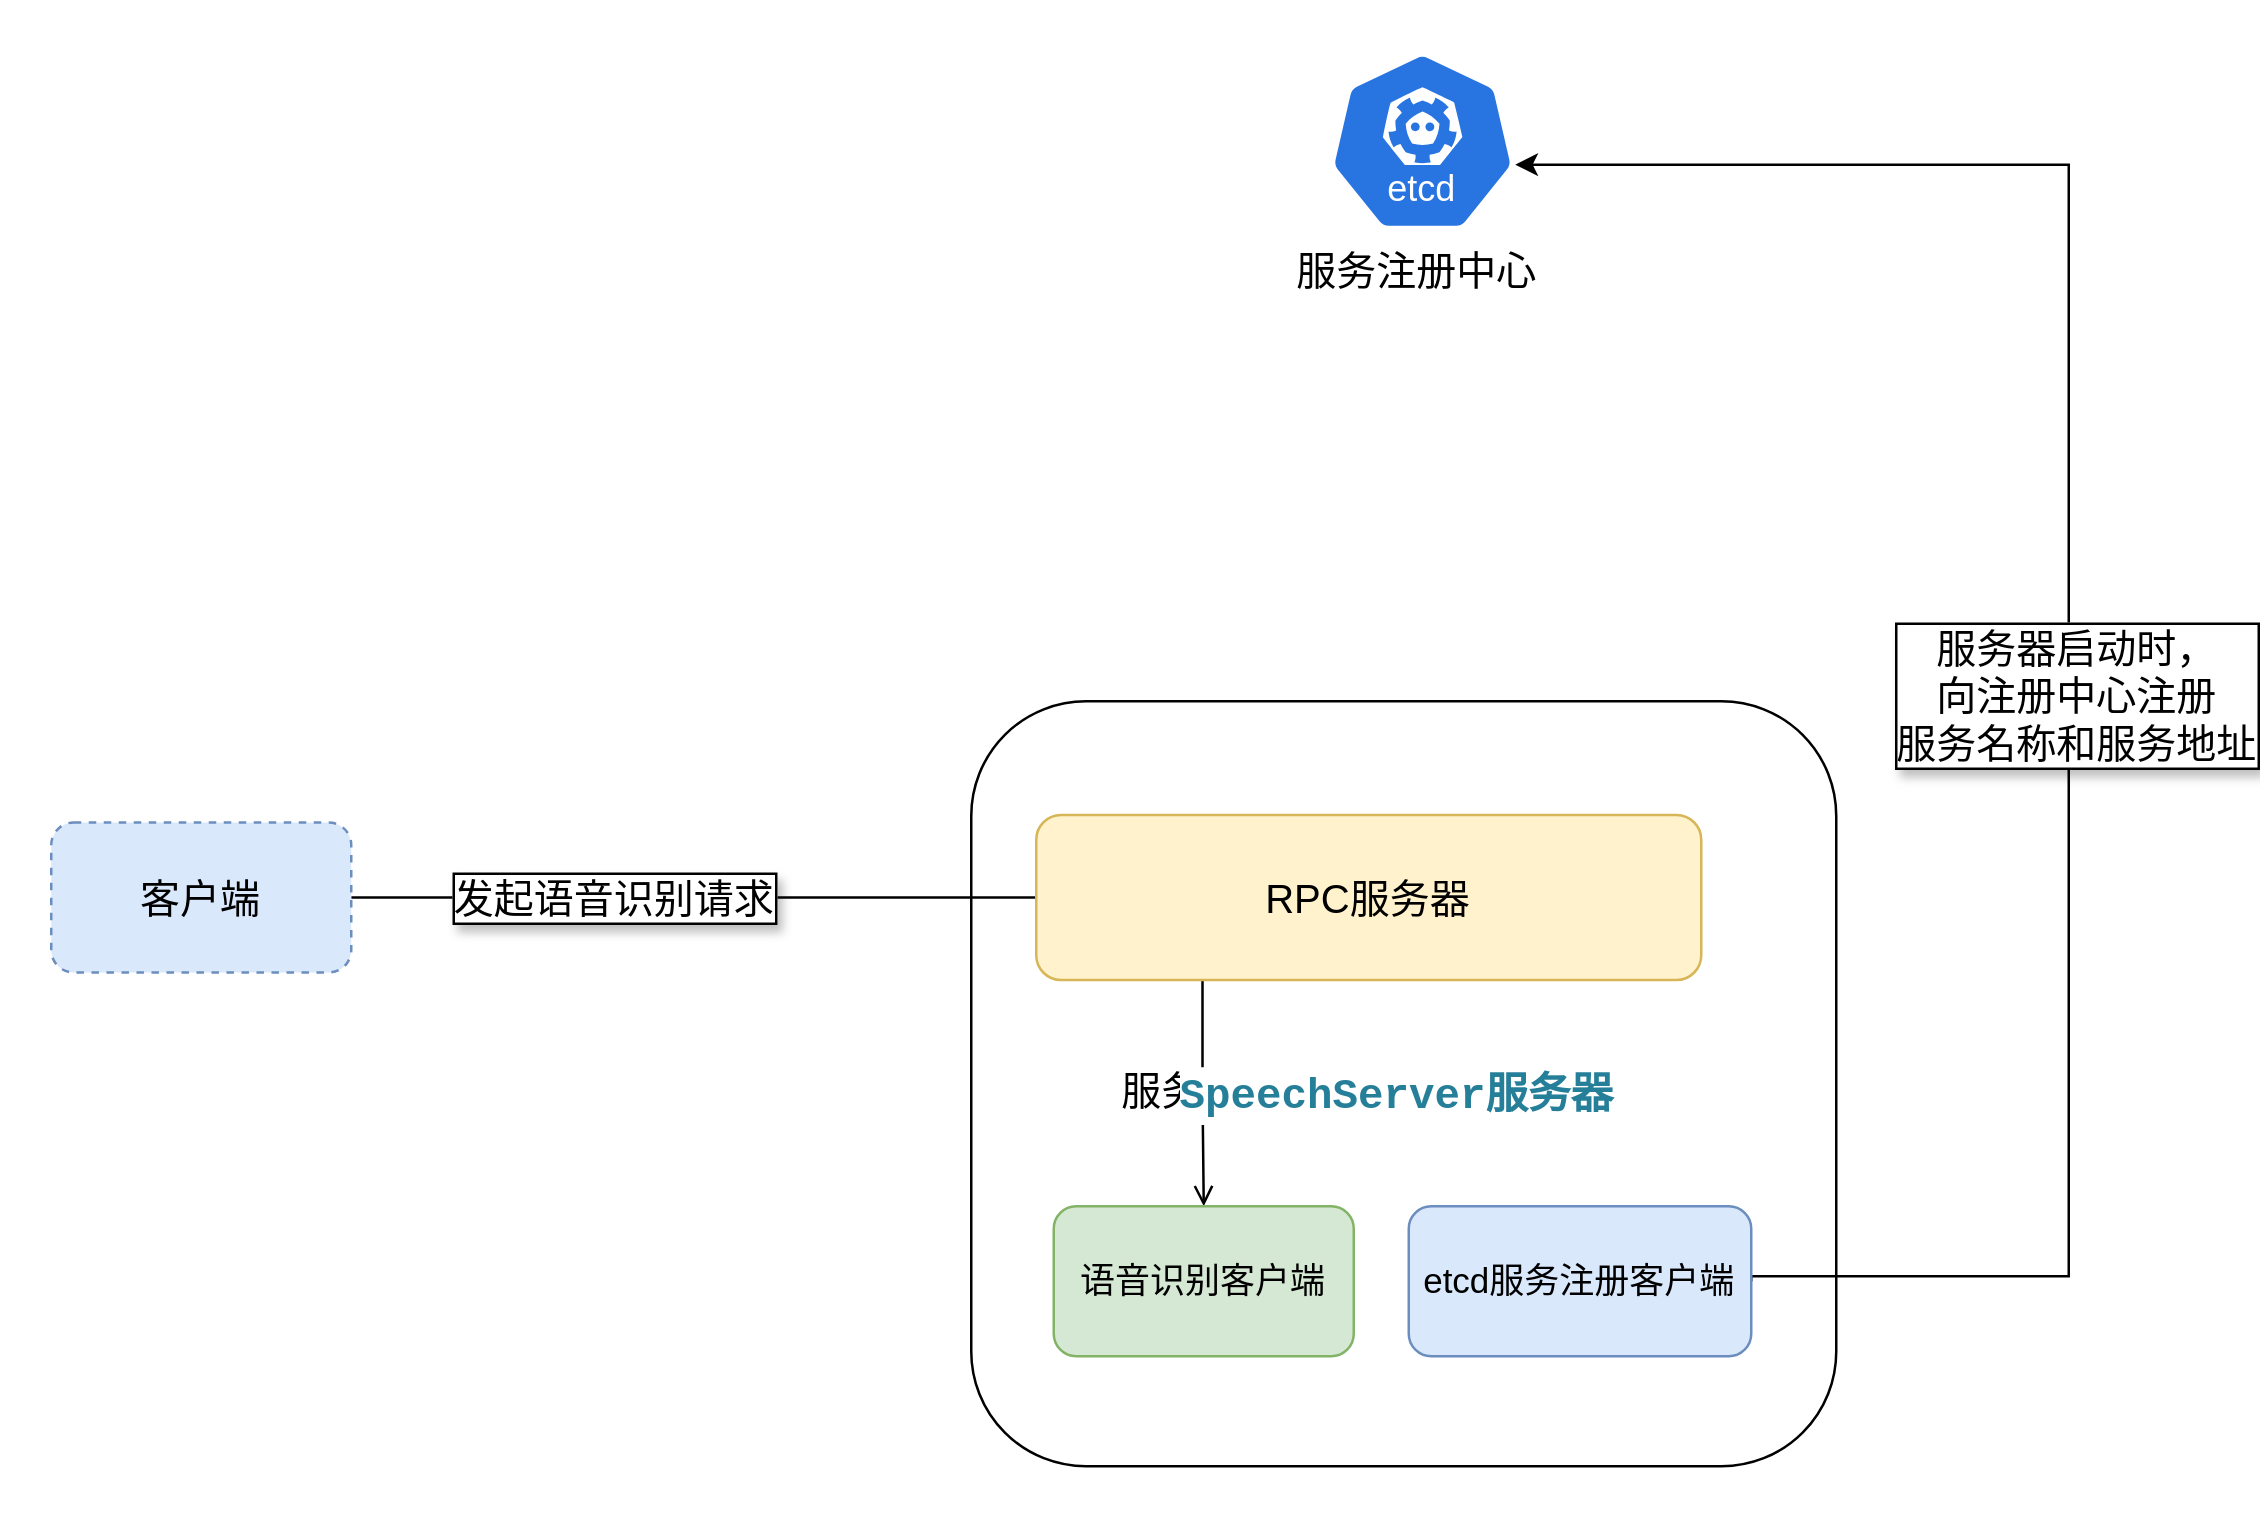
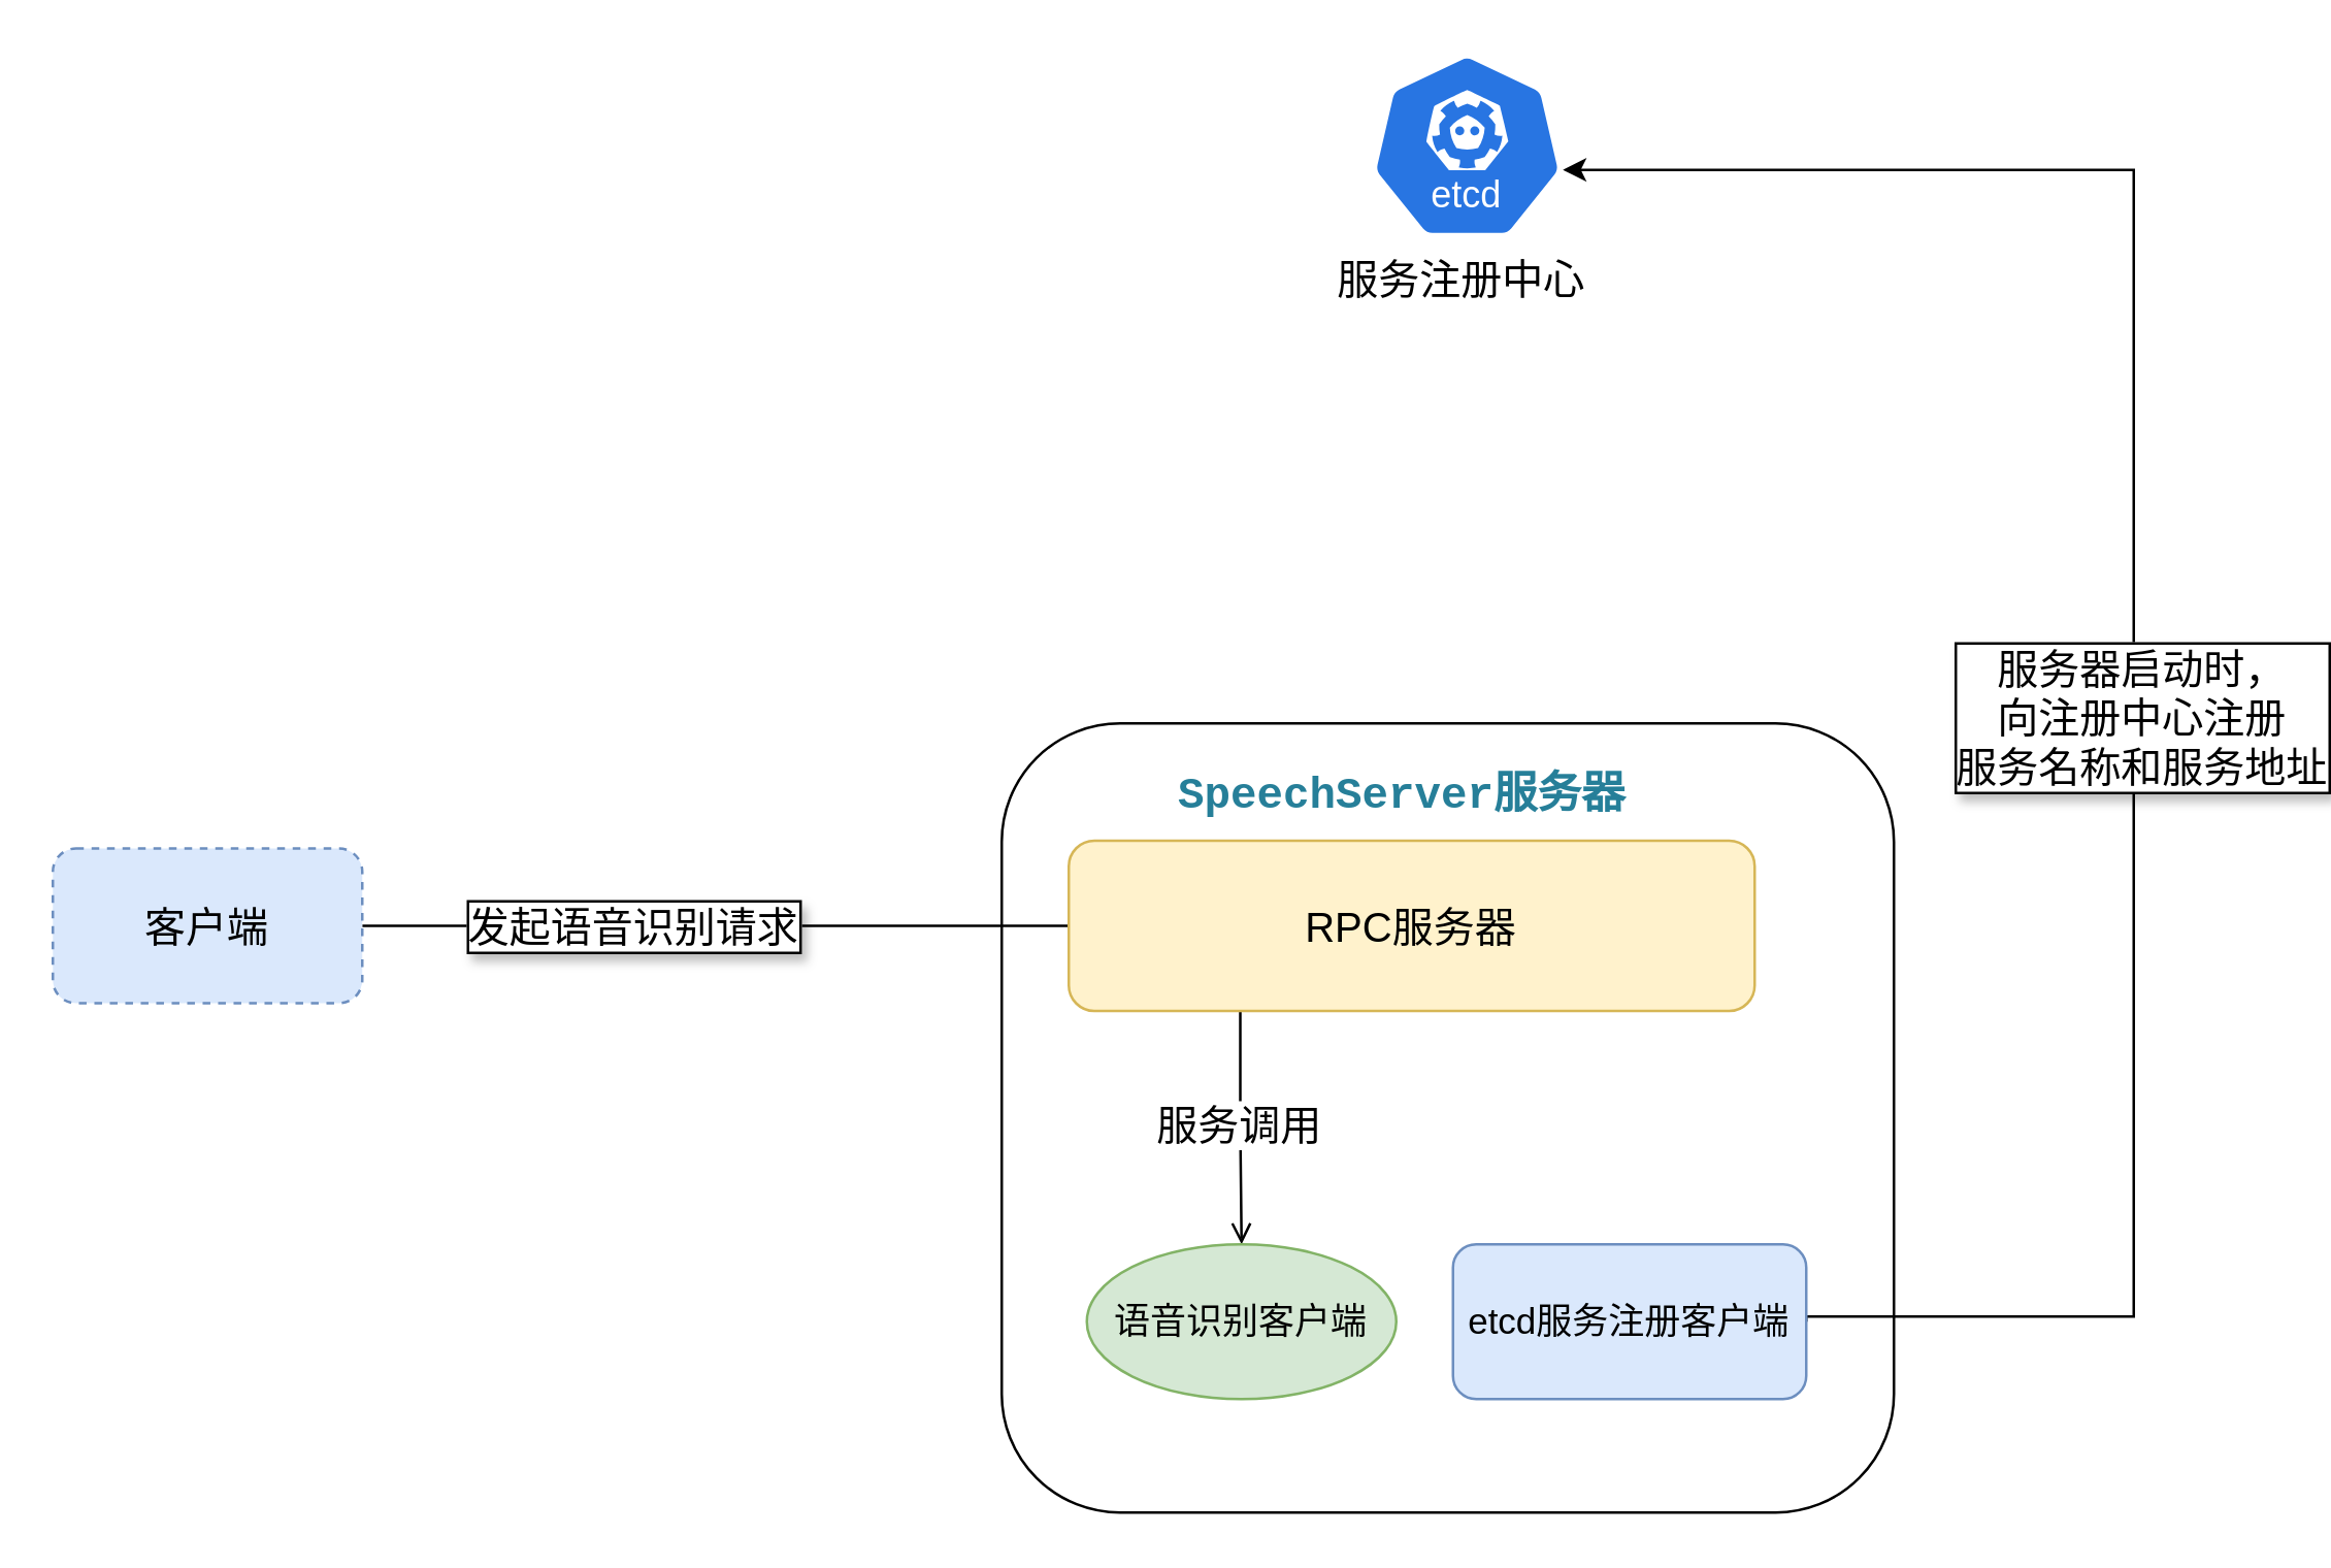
  <mxCell id="0" />
  <mxCell id="1" parent="0" />
  <mxCell id="2" value="" style="rounded=1;whiteSpace=wrap;html=1;comic=0;align=center;verticalAlign=middle;fontFamily=Helvetica;fontSize=16;container=0;" vertex="1" parent="1"><mxGeometry x="388" y="280" width="346" height="306" as="geometry" /></mxCell>
  <mxCell id="3" style="edgeStyle=orthogonalEdgeStyle;rounded=0;orthogonalLoop=1;jettySize=auto;html=1;exitX=1;exitY=0.5;exitDx=0;exitDy=0;entryX=0;entryY=0.5;entryDx=0;entryDy=0;fontFamily=Helvetica;fontSize=16;fontColor=default;endArrow=none;" edge="1" parent="1" source="5" target="13"><mxGeometry relative="1" as="geometry" /></mxCell>
  <mxCell id="4" value="发起语音识别请求" style="edgeLabel;html=1;align=center;verticalAlign=middle;resizable=0;points=[];rounded=1;comic=0;strokeColor=#d6b656;fontFamily=Helvetica;fontSize=16;fontColor=default;fillColor=#fff2cc;labelBorderColor=default;textShadow=1;" vertex="1" connectable="0" parent="3"><mxGeometry x="-0.362" y="2" relative="1" as="geometry"><mxPoint x="17" y="2" as="offset" /></mxGeometry></mxCell>
  <mxCell id="5" value="&lt;font style=&quot;font-size: 16px;&quot;&gt;客户端&lt;/font&gt;" style="rounded=1;whiteSpace=wrap;html=1;fillColor=#dae8fc;strokeColor=#6c8ebf;comic=0;dashed=1;" vertex="1" parent="1"><mxGeometry x="20" y="328.5" width="120" height="60" as="geometry" /></mxCell>
  <mxCell id="6" style="edgeStyle=orthogonalEdgeStyle;rounded=0;orthogonalLoop=1;jettySize=auto;html=1;exitX=1;exitY=0.5;exitDx=0;exitDy=0;entryX=0.995;entryY=0.63;entryDx=0;entryDy=0;entryPerimeter=0;fontFamily=Helvetica;fontSize=16;fontColor=default;" edge="1" parent="1" source="15" target="9"><mxGeometry relative="1" as="geometry"><Array as="points"><mxPoint x="827" y="510" /><mxPoint x="827" y="65" /></Array></mxGeometry></mxCell>
  <mxCell id="7" value="服务器启动时，&lt;div&gt;向注册中心注册&lt;/div&gt;&lt;div&gt;服务名称和服务地址&lt;/div&gt;" style="edgeLabel;html=1;align=center;verticalAlign=middle;resizable=0;points=[];rounded=1;comic=0;strokeColor=#d6b656;fontFamily=Helvetica;fontSize=16;fontColor=default;fillColor=#fff2cc;container=0;fixDash=0;perimeter=rectanglePerimeter;labelBorderColor=default;textShadow=1;" vertex="1" connectable="0" parent="6"><mxGeometry x="-0.089" y="-2" relative="1" as="geometry"><mxPoint as="offset" /></mxGeometry></mxCell>
  <mxCell id="8" value="" style="group" vertex="1" connectable="0" parent="1"><mxGeometry x="509" y="20" width="114" height="103" as="geometry" /></mxCell>
  <mxCell id="9" value="" style="aspect=fixed;sketch=0;html=1;dashed=0;whitespace=wrap;verticalLabelPosition=bottom;verticalAlign=top;fillColor=#2875E2;strokeColor=#ffffff;points=[[0.005,0.63,0],[0.1,0.2,0],[0.9,0.2,0],[0.5,0,0],[0.995,0.63,0],[0.72,0.99,0],[0.5,1,0],[0.28,0.99,0]];shape=mxgraph.kubernetes.icon2;kubernetesLabel=1;prIcon=etcd;rounded=1;comic=0;align=center;fontFamily=Helvetica;fontSize=16;fontColor=default;" vertex="1" parent="8"><mxGeometry x="22" width="75" height="72" as="geometry" /></mxCell>
  <mxCell id="10" value="服务注册中心" style="text;html=1;align=center;verticalAlign=middle;resizable=0;points=[];autosize=1;strokeColor=none;fillColor=none;fontFamily=Helvetica;fontSize=16;fontColor=default;" vertex="1" parent="8"><mxGeometry y="72" width="114" height="31" as="geometry" /></mxCell>
  <mxCell id="11" style="edgeStyle=orthogonalEdgeStyle;rounded=0;orthogonalLoop=1;jettySize=auto;html=1;exitX=0.25;exitY=1;exitDx=0;exitDy=0;fontFamily=Helvetica;fontSize=16;fontColor=default;endArrow=open;" edge="1" parent="1" source="13" target="14"><mxGeometry relative="1" as="geometry" /></mxCell>
  <mxCell id="12" value="服务调用" style="edgeLabel;html=1;align=center;verticalAlign=middle;resizable=0;points=[];rounded=1;comic=0;strokeColor=#d6b656;fontFamily=Helvetica;fontSize=16;fontColor=default;fillColor=#fff2cc;" vertex="1" connectable="0" parent="11"><mxGeometry x="-0.033" y="-1" relative="1" as="geometry"><mxPoint as="offset" /></mxGeometry></mxCell>
  <mxCell id="13" value="RPC服务器" style="rounded=1;whiteSpace=wrap;html=1;comic=0;strokeColor=#d6b656;align=center;verticalAlign=middle;fontFamily=Helvetica;fontSize=16;fontColor=default;fillColor=#fff2cc;container=0;" vertex="1" parent="1"><mxGeometry x="414" y="325.5" width="266" height="66" as="geometry" /></mxCell>
- <mxCell id="14" value="语音识别客户端" style="rounded=1;whiteSpace=wrap;html=1;comic=0;strokeColor=#82b366;align=center;verticalAlign=middle;fontFamily=Helvetica;fontSize=14;fillColor=#d5e8d4;container=0;" vertex="1" parent="1"><mxGeometry x="421" y="482" width="120" height="60" as="geometry" /></mxCell>
+ <mxCell id="14" value="语音识别客户端" style="ellipse;whiteSpace=wrap;html=1;comic=0;strokeColor=#82b366;align=center;verticalAlign=middle;fontFamily=Helvetica;fontSize=14;fillColor=#d5e8d4;container=0;" vertex="1" parent="1"><mxGeometry x="421" y="482" width="120" height="60" as="geometry" /></mxCell>
  <mxCell id="15" value="etcd服务注册客户端" style="rounded=1;whiteSpace=wrap;html=1;comic=0;strokeColor=#6c8ebf;align=center;verticalAlign=middle;fontFamily=Helvetica;fontSize=14;fillColor=#dae8fc;container=0;" vertex="1" parent="1"><mxGeometry x="563" y="482" width="137" height="60" as="geometry" /></mxCell>
- <mxCell id="16" value="&lt;div style=&quot;background-color: rgb(255, 255, 255); font-family: Consolas, &amp;quot;Courier New&amp;quot;, monospace; font-size: 17px; line-height: 23px; white-space-collapse: preserve;&quot;&gt;&lt;span style=&quot;color: #267f99;&quot;&gt;SpeechServer服务器&lt;/span&gt;&lt;/div&gt;" style="text;html=1;align=center;verticalAlign=middle;resizable=0;points=[];autosize=1;strokeColor=none;fillColor=none;fontFamily=Helvetica;fontSize=16;fontColor=default;fontStyle=1;container=0;" vertex="1" parent="1"><mxGeometry x="466" y="420.5" width="184" height="35" as="geometry" /></mxCell>
+ <mxCell id="16" value="&lt;div style=&quot;background-color: rgb(255, 255, 255); font-family: Consolas, &amp;quot;Courier New&amp;quot;, monospace; font-size: 17px; line-height: 23px; white-space-collapse: preserve;&quot;&gt;&lt;span style=&quot;color: #267f99;&quot;&gt;SpeechServer服务器&lt;/span&gt;&lt;/div&gt;" style="text;html=1;align=center;verticalAlign=middle;resizable=0;points=[];autosize=1;strokeColor=none;fillColor=none;fontFamily=Helvetica;fontSize=16;fontColor=default;fontStyle=1;container=0;" vertex="1" parent="1"><mxGeometry x="451" y="290.5" width="184" height="35" as="geometry" /></mxCell>
